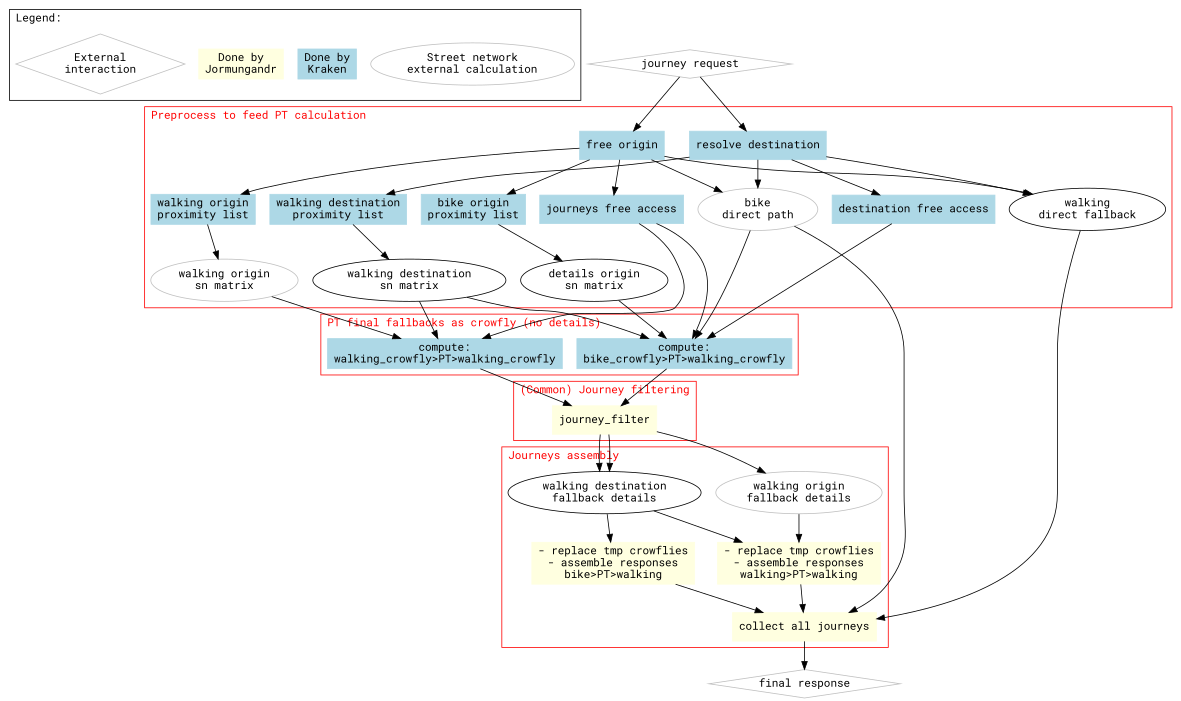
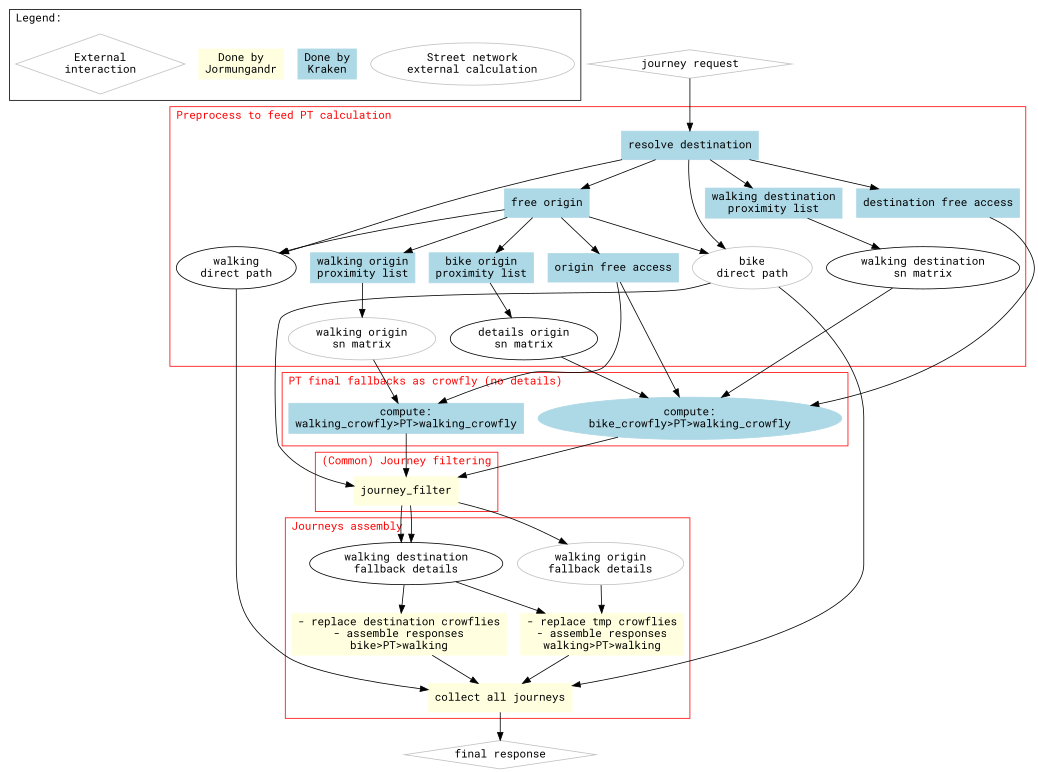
  digraph {
    fontname="Roboto Mono"
    node [color=lightblue fontname="Roboto Mono" shape=box style=filled]
    edge [fontname="Roboto Mono"]
    n1 [color=gray label="Street network\nexternal calculation" shape="" style=""]
    n2 [label="Done by\nKraken"]
    n3 [color=lightyellow label="Done by\nJormungandr"]
    n4 [color=gray label="External\ninteraction" shape=diamond style=""]
    n5 [label="free origin"]
    n6 [label="resolve destination"]
-   n7 [label="journeys free access"]
+   n7 [label="origin free access"]
    n8 [label="destination free access"]
-   n9 [label="walking\ndirect fallback" color="" shape="" style=""]
+   n9 [label="walking\ndirect path" color="" shape="" style=""]
    n10 [color=gray label="bike\ndirect path" shape="" style=""]
    n11 [label="walking origin\nproximity list"]
    n12 [label="bike origin\nproximity list"]
    n13 [label="walking destination\nproximity list"]
    n14 [color=gray label="walking origin\nsn matrix" shape="" style=""]
    n15 [label="details origin\nsn matrix" color="" shape="" style=""]
    n16 [label="walking destination\nsn matrix" color="" shape="" style=""]
    n17 [label="compute:\nwalking_crowfly>PT>walking_crowfly"]
-   n18 [label="compute:\nbike_crowfly>PT>walking_crowfly"]
+   n18 [label="compute:\nbike_crowfly>PT>walking_crowfly" shape=ellipse]
    n19 [color=gray label="walking origin\nfallback details" shape="" style=""]
    n20 [label="walking destination\nfallback details" color="" shape="" style=""]
    n21 [color=lightyellow label="- replace tmp crowflies\n- assemble responses\nwalking>PT>walking"]
-   n22 [color=lightyellow label="- replace tmp crowflies\n- assemble responses\nbike>PT>walking"]
+   n22 [color=lightyellow label="- replace destination crowflies\n- assemble responses\nbike>PT>walking"]
    n23 [color=lightyellow label="collect all journeys"]
    n24 [color=lightyellow label=journey_filter]
    n25 [color=gray label="final response" shape=diamond style=""]
    n26 [color=gray label="journey request" shape=diamond style=""]
    subgraph cluster_1 {
      label="Legend:"
      labeljust=l
      n1
      n2
      n3
      n4
    }
    subgraph cluster_2 {
      color=red
      fontcolor=red
      label="Preprocess to feed PT calculation"
      labeljust=l
      n5
      n6
      n7
      n8
      n9
      n10
      n11
      n12
      n13
      n14
      n15
      n16
    }
    subgraph cluster_3 {
      color=red
      fontcolor=red
      label="PT final fallbacks as crowfly (no details)"
      labeljust=l
      n17
      n18
    }
    subgraph cluster_4 {
      color=red
      fontcolor=red
      label="Journeys assembly"
      labeljust=l
      n19
      n20
      n21
      n22
      n23
    }
    subgraph cluster_5 {
      color=red
      fontcolor=red
      label="(Common) Journey filtering"
      labeljust=l
      n24
    }
    n5 -> n7
    n5 -> n9
    n5 -> n10
    n5 -> n11
    n5 -> n12
    n6 -> n8
    n6 -> n9
    n6 -> n10
    n6 -> n13
    n7 -> n17
    n7 -> n18
    n8 -> n18
    n9 -> n23
-   n10 -> n18
+   n10 -> n24
    n10 -> n23
    n11 -> n14
    n12 -> n15
    n13 -> n16
    n14 -> n17
    n15 -> n18
-   n16 -> n17
    n16 -> n18
    n17 -> n24
    n18 -> n24
    n19 -> n21
    n20 -> n21
    n20 -> n22
    n21 -> n23
    n22 -> n23
    n23 -> n25
    n24 -> n19
    n24 -> n20
    n24 -> n20
-   n26 -> n5
+   n6 -> n5
    n26 -> n6
  }
